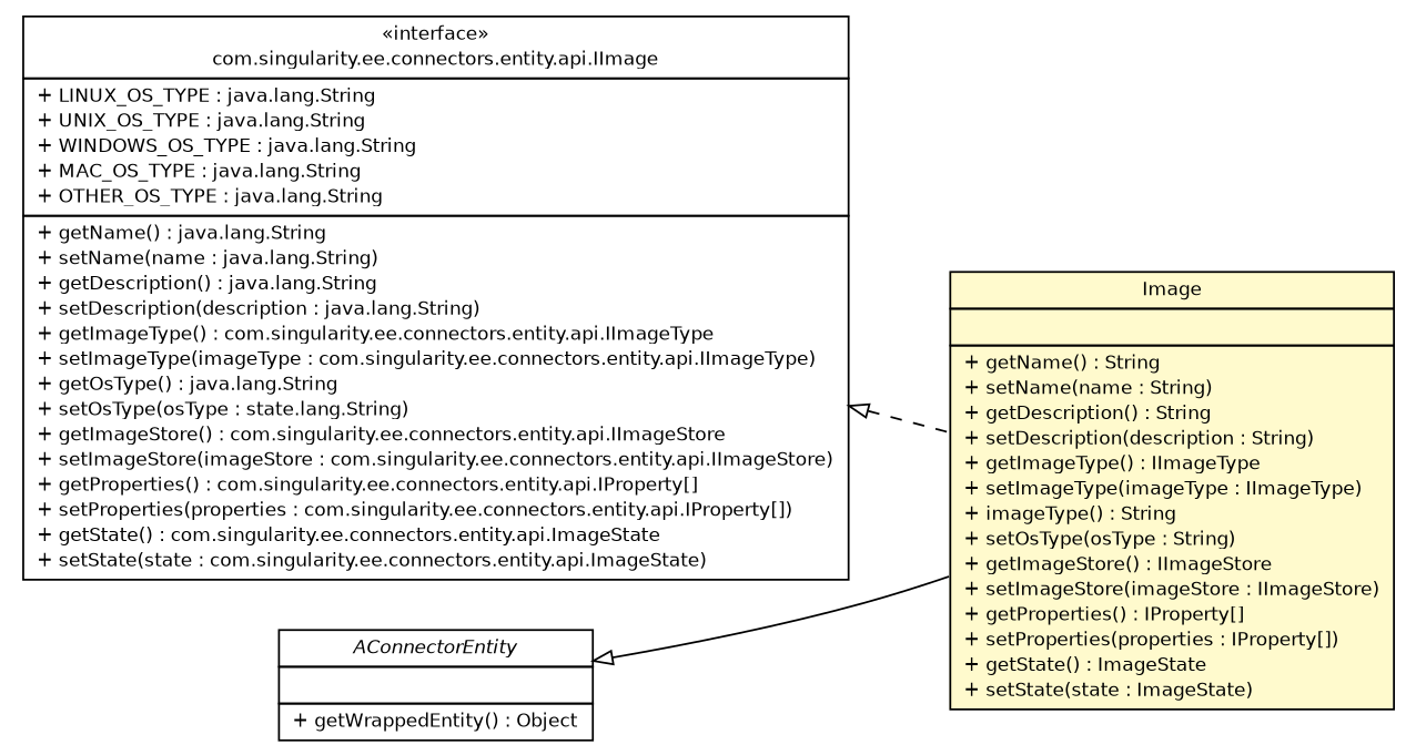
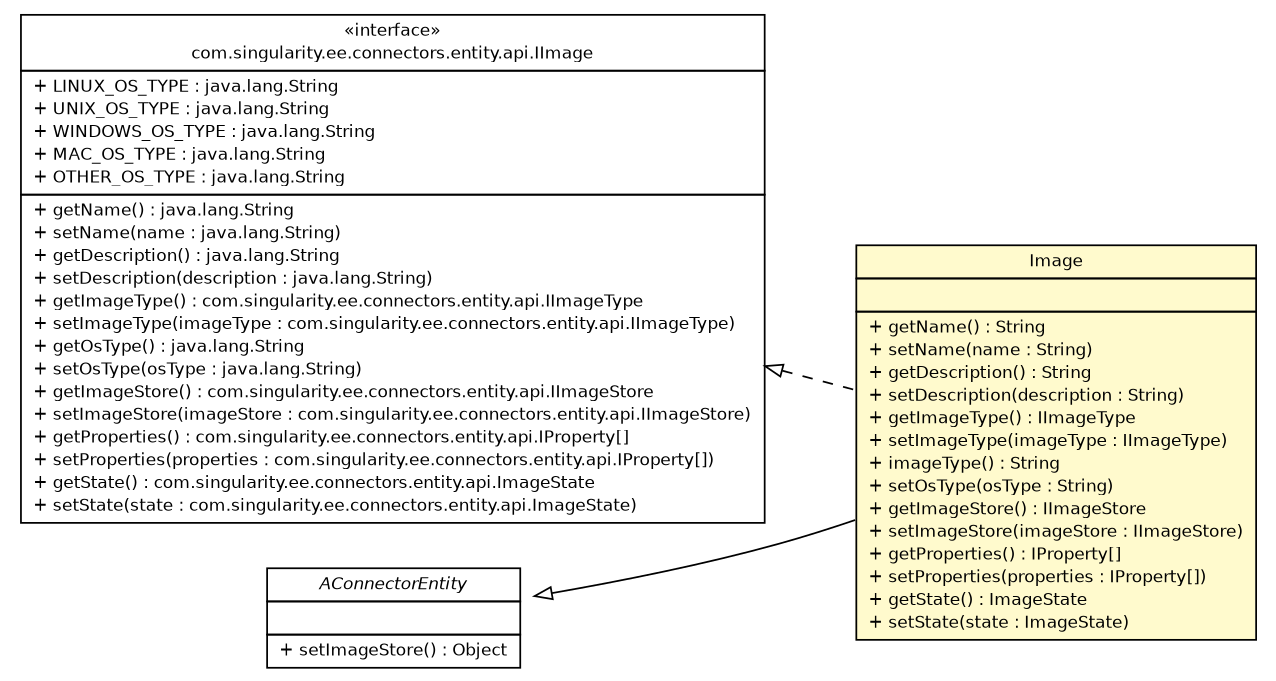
  digraph {
    nodesep=0.25
    rankdir=LR
    ranksep=0.5
    node [fontcolor=black fontname=Helvetica fontsize=10.0 shape=plaintext]
    edge [arrowtail=empty dir=back fontname=Helvetica fontsize=10 headport=p labelfontname=Helvetica labelfontsize=10 tailport=p]
-   n1 [label=<<table title="com.singularity.ee.connectors.entity.api.IImage" border="0" cellborder="1" cellspacing="0" cellpadding="2" port="p" href="../api/IImage.html"> 		<tr><td><table border="0" cellspacing="0" cellpadding="1"> <tr><td align="center" balign="center"> &#171;interface&#187; </td></tr> <tr><td align="center" balign="center"> com.singularity.ee.connectors.entity.api.IImage </td></tr> 		</table></td></tr> 		<tr><td><table border="0" cellspacing="0" cellpadding="1"> <tr><td align="left" balign="left"> + LINUX_OS_TYPE : java.lang.String </td></tr> <tr><td align="left" balign="left"> + UNIX_OS_TYPE : java.lang.String </td></tr> <tr><td align="left" balign="left"> + WINDOWS_OS_TYPE : java.lang.String </td></tr> <tr><td align="left" balign="left"> + MAC_OS_TYPE : java.lang.String </td></tr> <tr><td align="left" balign="left"> + OTHER_OS_TYPE : java.lang.String </td></tr> 		</table></td></tr> 		<tr><td><table border="0" cellspacing="0" cellpadding="1"> <tr><td align="left" balign="left"> + getName() : java.lang.String </td></tr> <tr><td align="left" balign="left"> + setName(name : java.lang.String) </td></tr> <tr><td align="left" balign="left"> + getDescription() : java.lang.String </td></tr> <tr><td align="left" balign="left"> + setDescription(description : java.lang.String) </td></tr> <tr><td align="left" balign="left"> + getImageType() : com.singularity.ee.connectors.entity.api.IImageType </td></tr> <tr><td align="left" balign="left"> + setImageType(imageType : com.singularity.ee.connectors.entity.api.IImageType) </td></tr> <tr><td align="left" balign="left"> + getOsType() : java.lang.String </td></tr> <tr><td align="left" balign="left"> + setOsType(osType : state.lang.String) </td></tr> <tr><td align="left" balign="left"> + getImageStore() : com.singularity.ee.connectors.entity.api.IImageStore </td></tr> <tr><td align="left" balign="left"> + setImageStore(imageStore : com.singularity.ee.connectors.entity.api.IImageStore) </td></tr> <tr><td align="left" balign="left"> + getProperties() : com.singularity.ee.connectors.entity.api.IProperty[] </td></tr> <tr><td align="left" balign="left"> + setProperties(properties : com.singularity.ee.connectors.entity.api.IProperty[]) </td></tr> <tr><td align="left" balign="left"> + getState() : com.singularity.ee.connectors.entity.api.ImageState </td></tr> <tr><td align="left" balign="left"> + setState(state : com.singularity.ee.connectors.entity.api.ImageState) </td></tr> 		</table></td></tr> 		</table>>]
+   n1 [label=<<table title="com.singularity.ee.connectors.entity.api.IImage" border="0" cellborder="1" cellspacing="0" cellpadding="2" port="p" href="../api/IImage.html"> 		<tr><td><table border="0" cellspacing="0" cellpadding="1"> <tr><td align="center" balign="center"> &#171;interface&#187; </td></tr> <tr><td align="center" balign="center"> com.singularity.ee.connectors.entity.api.IImage </td></tr> 		</table></td></tr> 		<tr><td><table border="0" cellspacing="0" cellpadding="1"> <tr><td align="left" balign="left"> + LINUX_OS_TYPE : java.lang.String </td></tr> <tr><td align="left" balign="left"> + UNIX_OS_TYPE : java.lang.String </td></tr> <tr><td align="left" balign="left"> + WINDOWS_OS_TYPE : java.lang.String </td></tr> <tr><td align="left" balign="left"> + MAC_OS_TYPE : java.lang.String </td></tr> <tr><td align="left" balign="left"> + OTHER_OS_TYPE : java.lang.String </td></tr> 		</table></td></tr> 		<tr><td><table border="0" cellspacing="0" cellpadding="1"> <tr><td align="left" balign="left"> + getName() : java.lang.String </td></tr> <tr><td align="left" balign="left"> + setName(name : java.lang.String) </td></tr> <tr><td align="left" balign="left"> + getDescription() : java.lang.String </td></tr> <tr><td align="left" balign="left"> + setDescription(description : java.lang.String) </td></tr> <tr><td align="left" balign="left"> + getImageType() : com.singularity.ee.connectors.entity.api.IImageType </td></tr> <tr><td align="left" balign="left"> + setImageType(imageType : com.singularity.ee.connectors.entity.api.IImageType) </td></tr> <tr><td align="left" balign="left"> + getOsType() : java.lang.String </td></tr> <tr><td align="left" balign="left"> + setOsType(osType : java.lang.String) </td></tr> <tr><td align="left" balign="left"> + getImageStore() : com.singularity.ee.connectors.entity.api.IImageStore </td></tr> <tr><td align="left" balign="left"> + setImageStore(imageStore : com.singularity.ee.connectors.entity.api.IImageStore) </td></tr> <tr><td align="left" balign="left"> + getProperties() : com.singularity.ee.connectors.entity.api.IProperty[] </td></tr> <tr><td align="left" balign="left"> + setProperties(properties : com.singularity.ee.connectors.entity.api.IProperty[]) </td></tr> <tr><td align="left" balign="left"> + getState() : com.singularity.ee.connectors.entity.api.ImageState </td></tr> <tr><td align="left" balign="left"> + setState(state : com.singularity.ee.connectors.entity.api.ImageState) </td></tr> 		</table></td></tr> 		</table>>]
    n2 [label=<<table title="com.singularity.ee.connectors.entity.impl.Image" border="0" cellborder="1" cellspacing="0" cellpadding="2" port="p" bgcolor="lemonChiffon" href="./Image.html"> 		<tr><td><table border="0" cellspacing="0" cellpadding="1"> <tr><td align="center" balign="center"> Image </td></tr> 		</table></td></tr> 		<tr><td><table border="0" cellspacing="0" cellpadding="1"> <tr><td align="left" balign="left">  </td></tr> 		</table></td></tr> 		<tr><td><table border="0" cellspacing="0" cellpadding="1"> <tr><td align="left" balign="left"> + getName() : String </td></tr> <tr><td align="left" balign="left"> + setName(name : String) </td></tr> <tr><td align="left" balign="left"> + getDescription() : String </td></tr> <tr><td align="left" balign="left"> + setDescription(description : String) </td></tr> <tr><td align="left" balign="left"> + getImageType() : IImageType </td></tr> <tr><td align="left" balign="left"> + setImageType(imageType : IImageType) </td></tr> <tr><td align="left" balign="left"> + imageType() : String </td></tr> <tr><td align="left" balign="left"> + setOsType(osType : String) </td></tr> <tr><td align="left" balign="left"> + getImageStore() : IImageStore </td></tr> <tr><td align="left" balign="left"> + setImageStore(imageStore : IImageStore) </td></tr> <tr><td align="left" balign="left"> + getProperties() : IProperty[] </td></tr> <tr><td align="left" balign="left"> + setProperties(properties : IProperty[]) </td></tr> <tr><td align="left" balign="left"> + getState() : ImageState </td></tr> <tr><td align="left" balign="left"> + setState(state : ImageState) </td></tr> 		</table></td></tr> 		</table>>]
-   n3 [label=<<table title="com.singularity.ee.connectors.entity.impl.AConnectorEntity" border="0" cellborder="1" cellspacing="0" cellpadding="2" port="p" href="./AConnectorEntity.html"> 		<tr><td><table border="0" cellspacing="0" cellpadding="1"> <tr><td align="center" balign="center"><font face="Helvetica-Oblique"> AConnectorEntity </font></td></tr> 		</table></td></tr> 		<tr><td><table border="0" cellspacing="0" cellpadding="1"> <tr><td align="left" balign="left">  </td></tr> 		</table></td></tr> 		<tr><td><table border="0" cellspacing="0" cellpadding="1"> <tr><td align="left" balign="left"> + getWrappedEntity() : Object </td></tr> 		</table></td></tr> 		</table>>]
+   n3 [label=<<table title="com.singularity.ee.connectors.entity.impl.AConnectorEntity" border="0" cellborder="1" cellspacing="0" cellpadding="2" port="p" href="./AConnectorEntity.html"> 		<tr><td><table border="0" cellspacing="0" cellpadding="1"> <tr><td align="center" balign="center"><font face="Helvetica-Oblique"> AConnectorEntity </font></td></tr> 		</table></td></tr> 		<tr><td><table border="0" cellspacing="0" cellpadding="1"> <tr><td align="left" balign="left">  </td></tr> 		</table></td></tr> 		<tr><td><table border="0" cellspacing="0" cellpadding="1"> <tr><td align="left" balign="left"> + setImageStore() : Object </td></tr> 		</table></td></tr> 		</table>>]
    n1 -> n2 [style=dashed]
    n3 -> n2
  }
